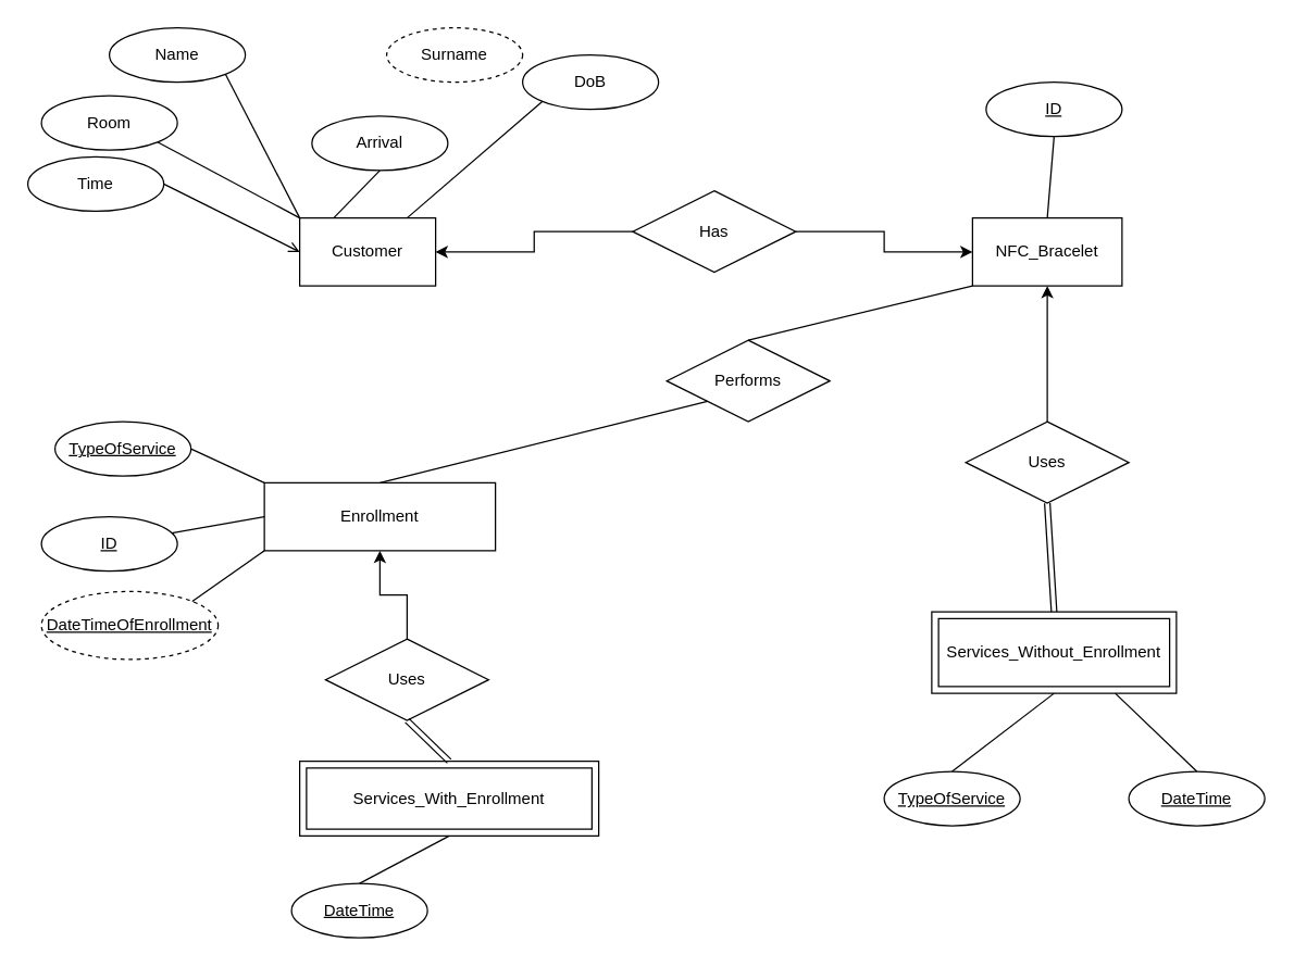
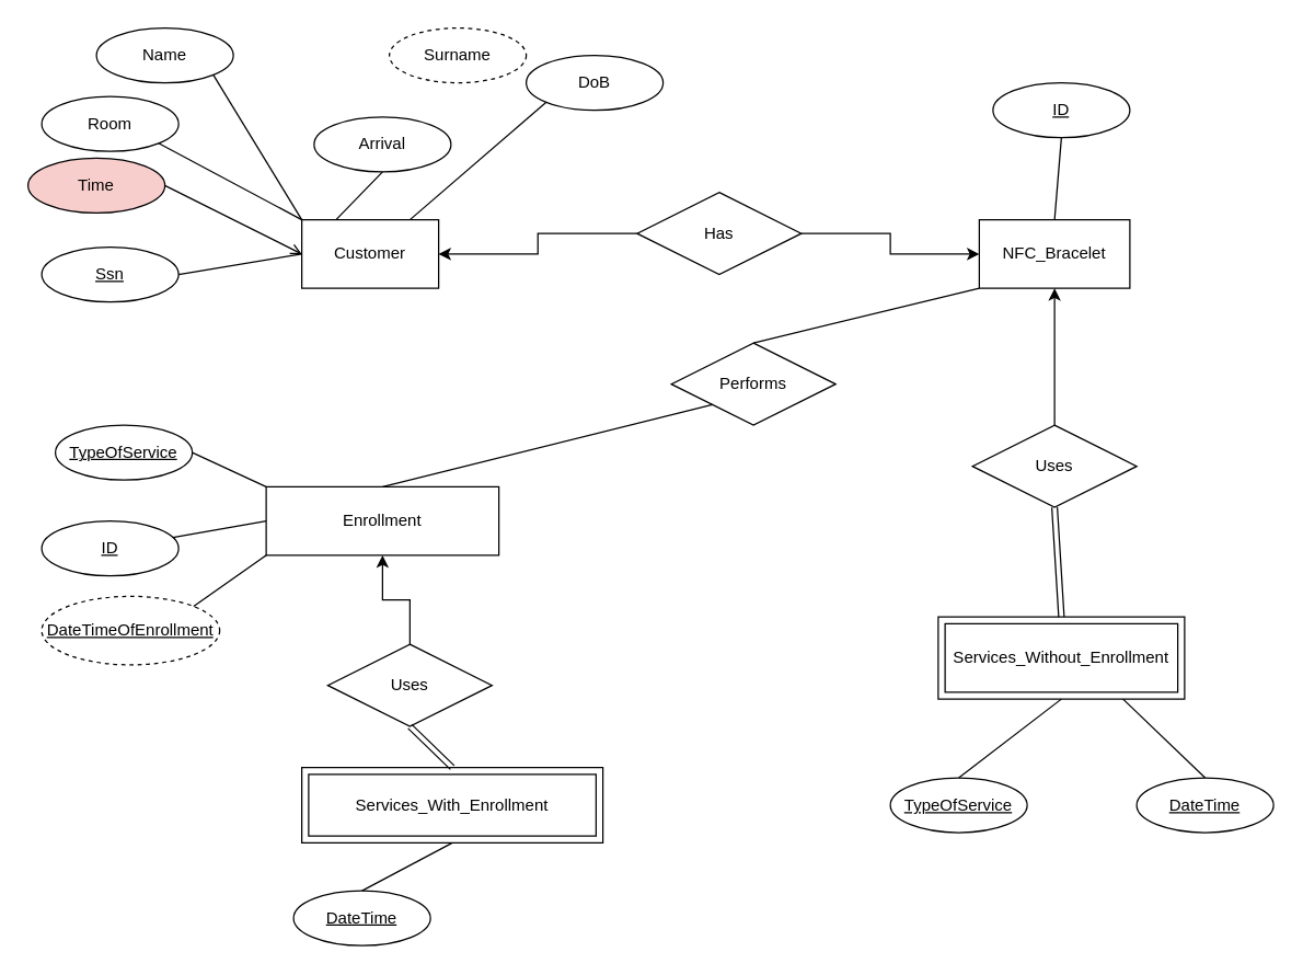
  <mxCell id="0" />
  <mxCell id="1" parent="0" />
  <mxCell id="2" value="Customer" style="whiteSpace=wrap;html=1;align=center;" parent="1" vertex="1"><mxGeometry x="220" y="160" width="100" height="50" as="geometry" /></mxCell>
  <mxCell id="3" value="Room" style="ellipse;whiteSpace=wrap;html=1;align=center;" parent="1" vertex="1"><mxGeometry x="30" y="70" width="100" height="40" as="geometry" /></mxCell>
  <mxCell id="4" value="DoB" style="ellipse;whiteSpace=wrap;html=1;align=center;" parent="1" vertex="1"><mxGeometry x="384" y="40" width="100" height="40" as="geometry" /></mxCell>
  <mxCell id="5" value="Surname" style="ellipse;whiteSpace=wrap;html=1;align=center;dashed=1;" parent="1" vertex="1"><mxGeometry x="284" y="20" width="100" height="40" as="geometry" /></mxCell>
- <mxCell id="6" value="Name" style="ellipse;whiteSpace=wrap;html=1;align=center;" parent="1" vertex="1"><mxGeometry x="80" y="20" width="100" height="40" as="geometry" /></mxCell>
+ <mxCell id="6" value="Name" style="ellipse;whiteSpace=wrap;html=1;align=center;" parent="1" vertex="1"><mxGeometry x="70" y="20" width="100" height="40" as="geometry" /></mxCell>
  <mxCell id="7" value="Arrival" style="ellipse;whiteSpace=wrap;html=1;align=center;" parent="1" vertex="1"><mxGeometry x="229" y="85" width="100" height="40" as="geometry" /></mxCell>
- <mxCell id="8" value="Time" style="ellipse;whiteSpace=wrap;html=1;align=center;" parent="1" vertex="1"><mxGeometry y="115" width="100" height="40" as="geometry" x="20" /></mxCell>
+ <mxCell id="8" value="Time" style="ellipse;whiteSpace=wrap;html=1;align=center;fillColor=#f8cecc;" parent="1" vertex="1"><mxGeometry y="115" width="100" height="40" as="geometry" x="20" /></mxCell>
  <mxCell id="9" value="" style="endArrow=none;html=1;rounded=0;entryX=0;entryY=0;entryDx=0;entryDy=0;exitX=1;exitY=1;exitDx=0;exitDy=0;" parent="1" source="6" target="2" edge="1"><mxGeometry relative="1" as="geometry"><mxPoint x="110" y="100" as="sourcePoint" /><mxPoint x="270" y="100" as="targetPoint" /></mxGeometry></mxCell>
  <mxCell id="10" value="" style="endArrow=none;html=1;rounded=0;entryX=0;entryY=1;entryDx=0;entryDy=0;" parent="1" source="2" target="4" edge="1"><mxGeometry relative="1" as="geometry"><mxPoint x="400" y="205" as="sourcePoint" /><mxPoint x="560" y="205" as="targetPoint" /></mxGeometry></mxCell>
  <mxCell id="11" value="" style="endArrow=none;html=1;rounded=0;exitX=0.5;exitY=1;exitDx=0;exitDy=0;entryX=0.25;entryY=0;entryDx=0;entryDy=0;" parent="1" source="7" target="2" edge="1"><mxGeometry relative="1" as="geometry"><mxPoint x="170" y="110" as="sourcePoint" /><mxPoint x="330" y="110" as="targetPoint" /></mxGeometry></mxCell>
  <mxCell id="12" style="edgeStyle=orthogonalEdgeStyle;rounded=0;orthogonalLoop=1;jettySize=auto;html=1;exitX=0;exitY=0.5;exitDx=0;exitDy=0;entryX=1;entryY=0.5;entryDx=0;entryDy=0;" edge="1" parent="1" source="14" target="2"><mxGeometry relative="1" as="geometry" /></mxCell>
  <mxCell id="13" style="edgeStyle=orthogonalEdgeStyle;rounded=0;orthogonalLoop=1;jettySize=auto;html=1;exitX=1;exitY=0.5;exitDx=0;exitDy=0;" edge="1" parent="1" source="14" target="15"><mxGeometry relative="1" as="geometry" /></mxCell>
  <mxCell id="14" value="Has" style="shape=rhombus;perimeter=rhombusPerimeter;whiteSpace=wrap;html=1;align=center;" parent="1" vertex="1"><mxGeometry x="465" y="140" width="120" height="60" as="geometry" /></mxCell>
  <mxCell id="15" value="NFC_Bracelet" style="whiteSpace=wrap;html=1;align=center;" parent="1" vertex="1"><mxGeometry x="715" y="160" width="110" height="50" as="geometry" /></mxCell>
  <mxCell id="16" value="&lt;u&gt;ID&lt;/u&gt;" style="ellipse;whiteSpace=wrap;html=1;align=center;" parent="1" vertex="1"><mxGeometry x="725" y="60" width="100" height="40" as="geometry" /></mxCell>
  <mxCell id="17" value="" style="endArrow=none;html=1;rounded=0;entryX=0.5;entryY=1;entryDx=0;entryDy=0;exitX=0.5;exitY=0;exitDx=0;exitDy=0;" parent="1" source="15" target="16" edge="1"><mxGeometry relative="1" as="geometry"><mxPoint x="300" y="140" as="sourcePoint" /><mxPoint x="460" y="140" as="targetPoint" /></mxGeometry></mxCell>
  <mxCell id="18" value="Enrollment" style="whiteSpace=wrap;html=1;align=center;" parent="1" vertex="1"><mxGeometry x="194" y="355" width="170" height="50" as="geometry" /></mxCell>
  <mxCell id="19" value="Performs" style="shape=rhombus;perimeter=rhombusPerimeter;whiteSpace=wrap;html=1;align=center;" parent="1" vertex="1"><mxGeometry x="490" y="250" width="120" height="60" as="geometry" /></mxCell>
  <mxCell id="20" value="" style="endArrow=open;html=1;rounded=0;exitX=1;exitY=0.5;exitDx=0;exitDy=0;entryX=0;entryY=0.5;entryDx=0;entryDy=0;" parent="1" source="8" target="2" edge="1"><mxGeometry relative="1" as="geometry"><mxPoint x="200" y="280" as="sourcePoint" /><mxPoint x="360" y="280" as="targetPoint" /></mxGeometry></mxCell>
  <mxCell id="21" value="&lt;u&gt;TypeOfService&lt;/u&gt;" style="ellipse;whiteSpace=wrap;html=1;align=center;" parent="1" vertex="1"><mxGeometry x="40" y="310" width="100" height="40" as="geometry" /></mxCell>
+ <mxCell id="22" value="Ssn" style="ellipse;whiteSpace=wrap;html=1;align=center;fontStyle=4;" parent="1" vertex="1"><mxGeometry x="30" y="180" width="100" height="40" as="geometry" /></mxCell>
+ <mxCell id="23" value="" style="endArrow=none;html=1;rounded=0;exitX=1;exitY=0.5;exitDx=0;exitDy=0;entryX=0;entryY=0.5;entryDx=0;entryDy=0;" parent="1" source="22" target="2" edge="1"><mxGeometry relative="1" as="geometry"><mxPoint x="220" y="200" as="sourcePoint" /><mxPoint x="380" y="200" as="targetPoint" /></mxGeometry></mxCell>
  <mxCell id="24" value="" style="endArrow=none;html=1;rounded=0;entryX=0;entryY=0;entryDx=0;entryDy=0;exitX=1;exitY=1;exitDx=0;exitDy=0;" parent="1" source="3" target="2" edge="1"><mxGeometry relative="1" as="geometry"><mxPoint x="220" y="200" as="sourcePoint" /><mxPoint x="370" y="280" as="targetPoint" /></mxGeometry></mxCell>
  <mxCell id="25" value="&lt;u&gt;TypeOfService&lt;/u&gt;" style="ellipse;whiteSpace=wrap;html=1;align=center;" parent="1" vertex="1"><mxGeometry x="650" y="567.5" width="100" height="40" as="geometry" /></mxCell>
  <mxCell id="26" value="" style="endArrow=none;html=1;rounded=0;exitX=0;exitY=1;exitDx=0;exitDy=0;entryX=0.5;entryY=0;entryDx=0;entryDy=0;" edge="1" parent="1" source="19" target="18"><mxGeometry relative="1" as="geometry"><mxPoint x="450" y="300" as="sourcePoint" /><mxPoint x="610" y="300" as="targetPoint" /></mxGeometry></mxCell>
  <mxCell id="27" style="edgeStyle=orthogonalEdgeStyle;rounded=0;orthogonalLoop=1;jettySize=auto;html=1;exitX=0.5;exitY=1;exitDx=0;exitDy=0;" edge="1" parent="1" source="21" target="21"><mxGeometry relative="1" as="geometry" /></mxCell>
  <mxCell id="28" value="" style="endArrow=none;html=1;rounded=0;entryX=0;entryY=0;entryDx=0;entryDy=0;exitX=1;exitY=0.5;exitDx=0;exitDy=0;" edge="1" parent="1" source="21" target="18"><mxGeometry relative="1" as="geometry"><mxPoint x="450" y="300" as="sourcePoint" /><mxPoint x="610" y="300" as="targetPoint" /></mxGeometry></mxCell>
  <mxCell id="29" style="edgeStyle=orthogonalEdgeStyle;rounded=0;orthogonalLoop=1;jettySize=auto;html=1;exitX=0.5;exitY=0;exitDx=0;exitDy=0;entryX=0.5;entryY=1;entryDx=0;entryDy=0;" edge="1" parent="1" source="30" target="18"><mxGeometry relative="1" as="geometry" /></mxCell>
  <mxCell id="30" value="Uses" style="shape=rhombus;perimeter=rhombusPerimeter;whiteSpace=wrap;html=1;align=center;" vertex="1" parent="1"><mxGeometry x="239" y="470" width="120" height="60" as="geometry" /></mxCell>
  <mxCell id="31" style="edgeStyle=orthogonalEdgeStyle;rounded=0;orthogonalLoop=1;jettySize=auto;html=1;exitX=0.5;exitY=0;exitDx=0;exitDy=0;entryX=0.5;entryY=1;entryDx=0;entryDy=0;" edge="1" parent="1" source="32" target="15"><mxGeometry relative="1" as="geometry" /></mxCell>
  <mxCell id="32" value="Uses" style="shape=rhombus;perimeter=rhombusPerimeter;whiteSpace=wrap;html=1;align=center;" vertex="1" parent="1"><mxGeometry x="710" y="310" width="120" height="60" as="geometry" /></mxCell>
  <mxCell id="33" value="&lt;u&gt;ID&lt;/u&gt;" style="ellipse;whiteSpace=wrap;html=1;align=center;" vertex="1" parent="1"><mxGeometry x="30" y="380" width="100" height="40" as="geometry" /></mxCell>
  <mxCell id="34" value="" style="endArrow=none;html=1;rounded=0;entryX=0;entryY=0.5;entryDx=0;entryDy=0;" edge="1" parent="1" source="33" target="18"><mxGeometry relative="1" as="geometry"><mxPoint x="570" y="360" as="sourcePoint" /><mxPoint x="730" y="360" as="targetPoint" /></mxGeometry></mxCell>
  <mxCell id="35" value="Services_With_Enrollment" style="shape=ext;margin=3;double=1;whiteSpace=wrap;html=1;align=center;" vertex="1" parent="1"><mxGeometry x="220" y="560" width="220" height="55" as="geometry" /></mxCell>
  <mxCell id="36" value="" style="shape=link;html=1;rounded=0;exitX=0.5;exitY=0;exitDx=0;exitDy=0;entryX=0.5;entryY=1;entryDx=0;entryDy=0;" edge="1" parent="1" source="35" target="30"><mxGeometry relative="1" as="geometry"><mxPoint x="570" y="360" as="sourcePoint" /><mxPoint x="180" y="520" as="targetPoint" /></mxGeometry></mxCell>
  <mxCell id="37" value="" style="endArrow=none;html=1;rounded=0;entryX=0;entryY=1;entryDx=0;entryDy=0;exitX=0.5;exitY=0;exitDx=0;exitDy=0;" edge="1" parent="1" source="19" target="15"><mxGeometry relative="1" as="geometry"><mxPoint x="570" y="360" as="sourcePoint" /><mxPoint x="730" y="360" as="targetPoint" /></mxGeometry></mxCell>
  <mxCell id="38" value="Services_Without_Enrollment" style="shape=ext;margin=3;double=1;whiteSpace=wrap;html=1;align=center;" vertex="1" parent="1"><mxGeometry x="685" y="450" width="180" height="60" as="geometry" /></mxCell>
  <mxCell id="39" value="" style="endArrow=none;html=1;rounded=0;entryX=0.5;entryY=0;entryDx=0;entryDy=0;exitX=0.5;exitY=1;exitDx=0;exitDy=0;" edge="1" parent="1" source="38" target="25"><mxGeometry relative="1" as="geometry"><mxPoint x="560" y="360" as="sourcePoint" /><mxPoint x="720" y="360" as="targetPoint" /></mxGeometry></mxCell>
  <mxCell id="40" value="DateTime" style="ellipse;whiteSpace=wrap;html=1;align=center;fontStyle=4;" vertex="1" parent="1"><mxGeometry x="830" y="567.5" width="100" height="40" as="geometry" /></mxCell>
  <mxCell id="41" value="DateTime" style="ellipse;whiteSpace=wrap;html=1;align=center;fontStyle=4;" vertex="1" parent="1"><mxGeometry x="214" y="650" width="100" height="40" as="geometry" /></mxCell>
  <mxCell id="42" value="" style="endArrow=none;html=1;rounded=0;entryX=0.5;entryY=0;entryDx=0;entryDy=0;exitX=0.75;exitY=1;exitDx=0;exitDy=0;" edge="1" parent="1" source="38" target="40"><mxGeometry relative="1" as="geometry"><mxPoint x="650" y="520" as="sourcePoint" /><mxPoint x="710" y="430" as="targetPoint" /></mxGeometry></mxCell>
  <mxCell id="43" value="" style="endArrow=none;html=1;rounded=0;exitX=0.5;exitY=0;exitDx=0;exitDy=0;entryX=0.5;entryY=1;entryDx=0;entryDy=0;" edge="1" parent="1" source="41" target="35"><mxGeometry relative="1" as="geometry"><mxPoint x="550" y="430" as="sourcePoint" /><mxPoint x="710" y="430" as="targetPoint" /></mxGeometry></mxCell>
  <mxCell id="44" value="&lt;u&gt;DateTimeOfEnrollment&lt;/u&gt;" style="ellipse;whiteSpace=wrap;html=1;align=center;dashed=1;" vertex="1" parent="1"><mxGeometry x="30" y="435" width="130" height="50" as="geometry" /></mxCell>
  <mxCell id="45" value="" style="endArrow=none;html=1;rounded=0;entryX=0;entryY=1;entryDx=0;entryDy=0;exitX=1;exitY=0;exitDx=0;exitDy=0;" edge="1" parent="1" source="44" target="18"><mxGeometry relative="1" as="geometry"><mxPoint x="550" y="380" as="sourcePoint" /><mxPoint x="710" y="380" as="targetPoint" /></mxGeometry></mxCell>
  <mxCell id="46" value="" style="shape=link;html=1;rounded=0;exitX=0.5;exitY=0;exitDx=0;exitDy=0;entryX=0.5;entryY=1;entryDx=0;entryDy=0;" edge="1" parent="1" source="38" target="32"><mxGeometry relative="1" as="geometry"><mxPoint x="550" y="390" as="sourcePoint" /><mxPoint x="710" y="390" as="targetPoint" /></mxGeometry></mxCell>
